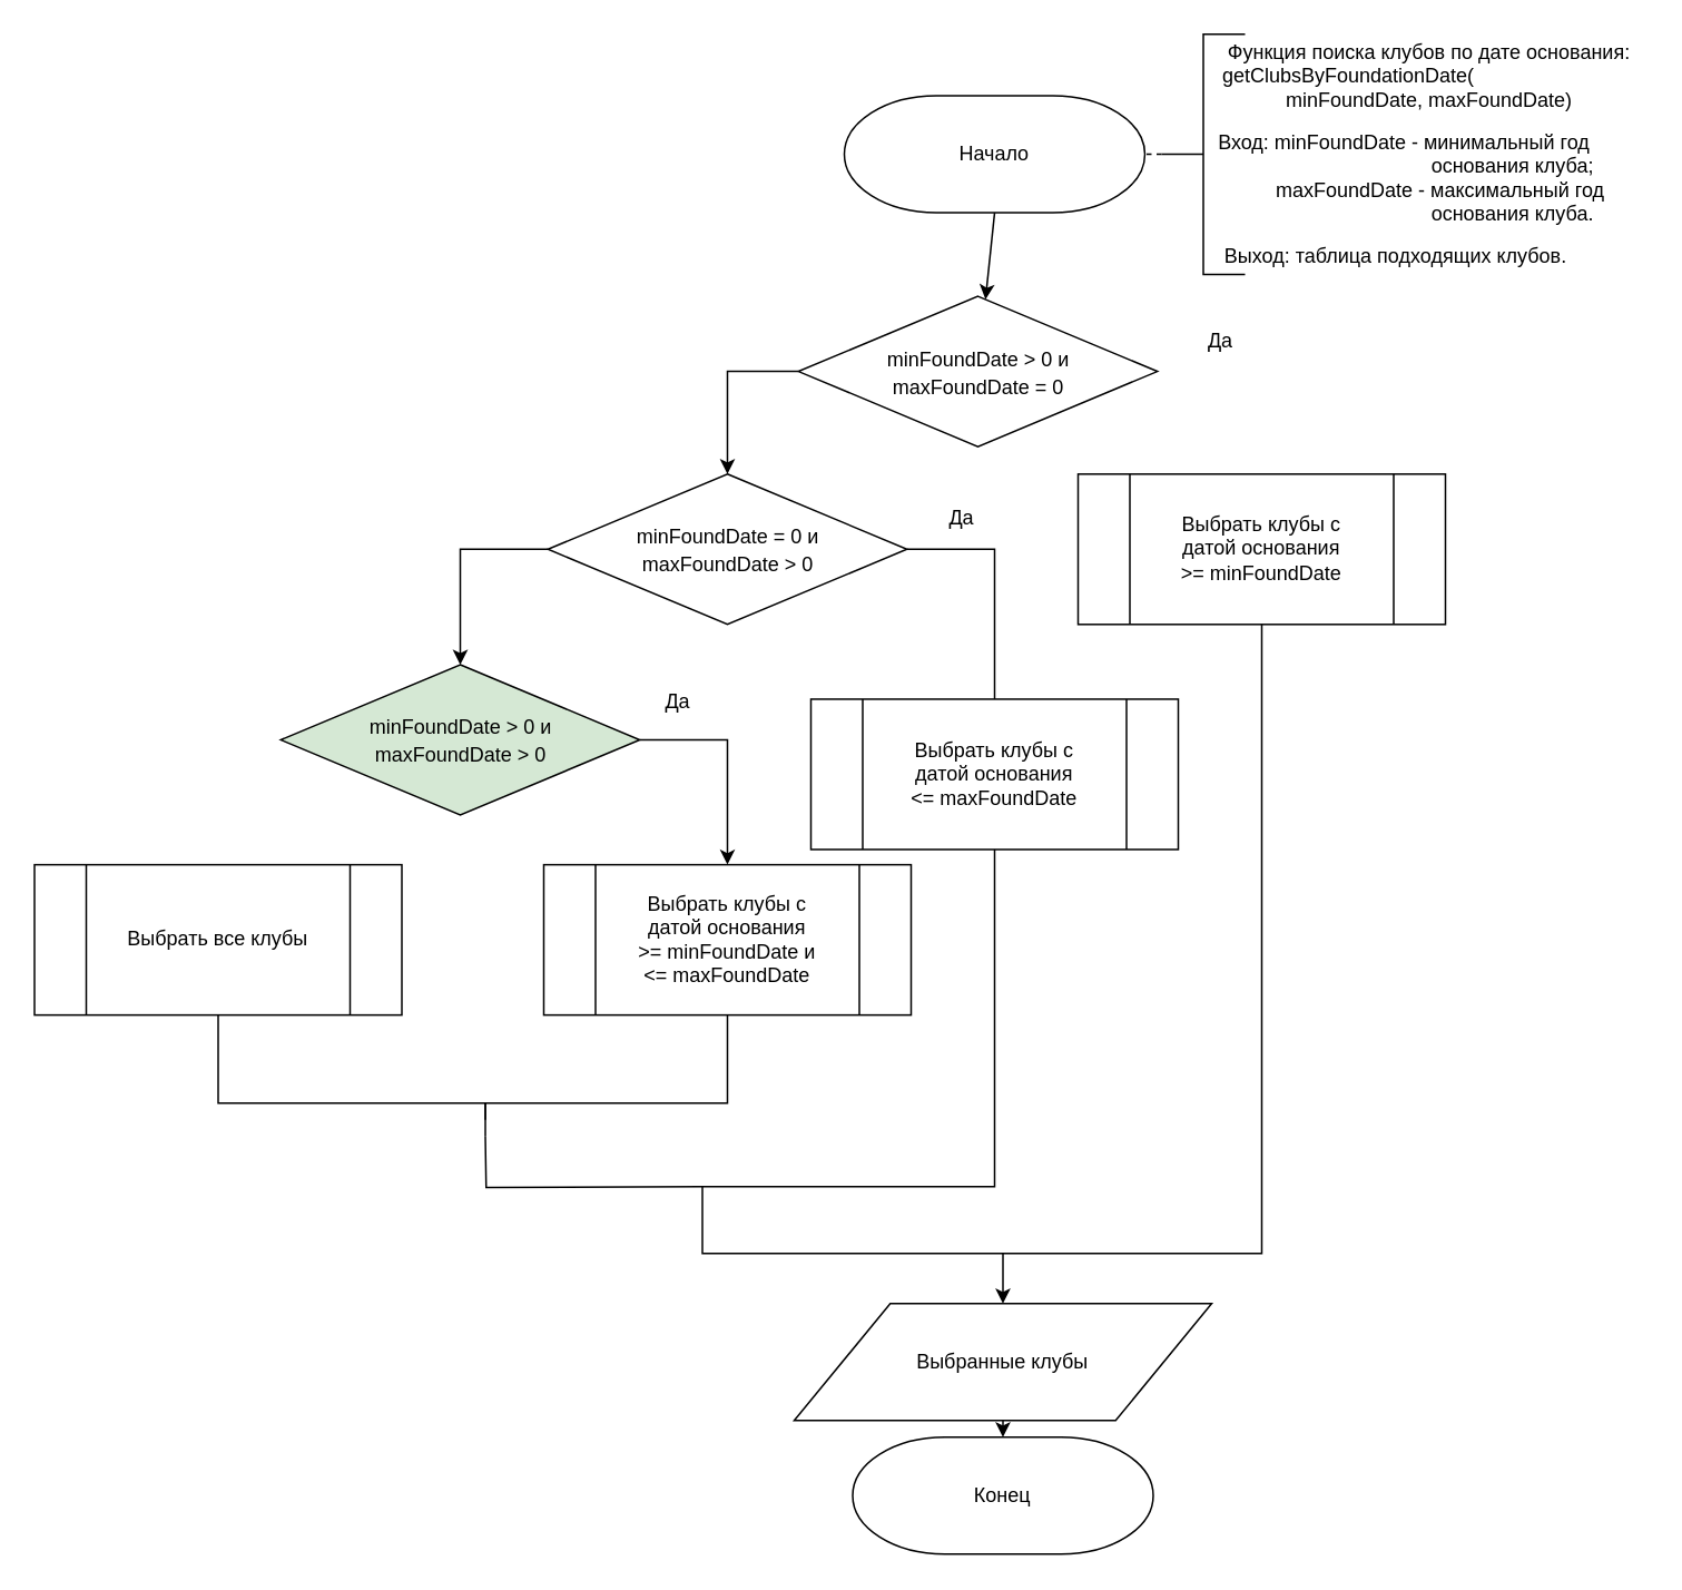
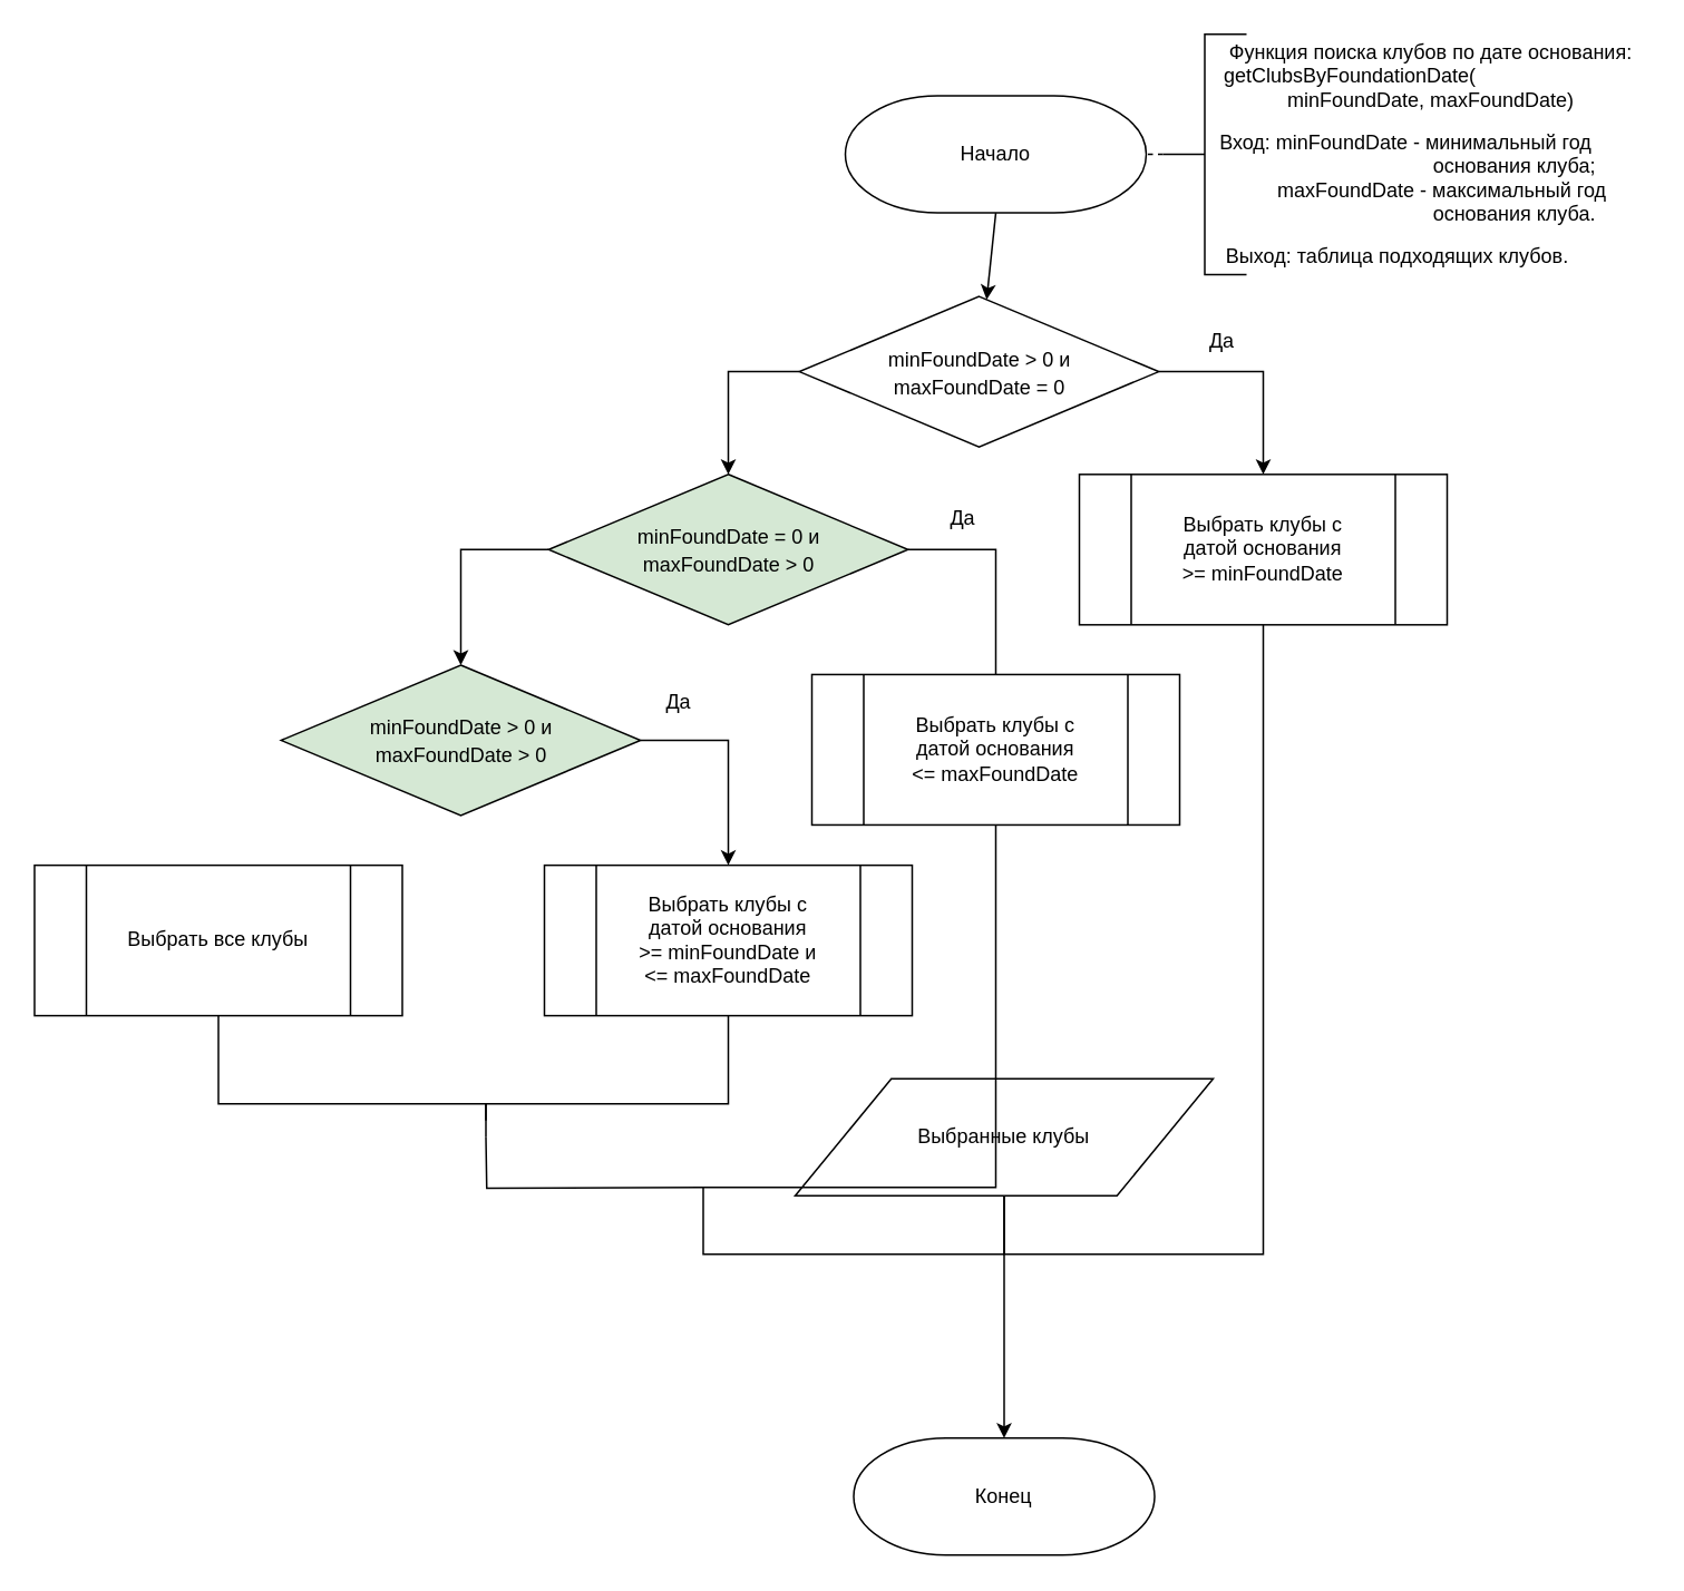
  <mxCell id="0" />
  <mxCell id="1" parent="0" />
  <mxCell id="2" style="edgeStyle=none;html=1;exitX=0.5;exitY=1;exitDx=0;exitDy=0;exitPerimeter=0;" edge="1" parent="1" source="3" target="6"><mxGeometry relative="1" as="geometry" /></mxCell>
  <mxCell id="3" value="Начало" style="strokeWidth=1;html=1;shape=mxgraph.flowchart.terminator;whiteSpace=wrap;" vertex="1" parent="1"><mxGeometry x="505" y="56.88" width="180" height="70" as="geometry" /></mxCell>
+ <mxCell id="4" style="edgeStyle=orthogonalEdgeStyle;html=1;exitX=1;exitY=0.5;exitDx=0;exitDy=0;entryX=0.5;entryY=0;entryDx=0;entryDy=0;endArrow=classic;endFill=1;rounded=0;" edge="1" parent="1" source="6" target="10"><mxGeometry relative="1" as="geometry" /></mxCell>
  <mxCell id="5" style="edgeStyle=orthogonalEdgeStyle;rounded=0;html=1;exitX=0;exitY=0.5;exitDx=0;exitDy=0;entryX=0.5;entryY=0;entryDx=0;entryDy=0;endArrow=classic;endFill=1;" edge="1" parent="1" source="6" target="20"><mxGeometry relative="1" as="geometry"><mxPoint x="440" y="283.37" as="targetPoint" /></mxGeometry></mxCell>
  <mxCell id="6" value="&lt;span style=&quot;font-size: 12px&quot;&gt;minFoundDate &amp;gt; 0 и&lt;br&gt;&lt;/span&gt;&lt;span style=&quot;font-size: 12px&quot;&gt;maxFoundDate = 0&lt;/span&gt;" style="rhombus;whiteSpace=wrap;html=1;fontSize=14;" vertex="1" parent="1"><mxGeometry x="477.5" y="176.88" width="215" height="90" as="geometry" /></mxCell>
  <mxCell id="7" style="edgeStyle=none;html=1;exitX=0;exitY=0.5;exitDx=0;exitDy=0;exitPerimeter=0;endArrow=none;endFill=0;dashed=1;" edge="1" parent="1" source="8" target="3"><mxGeometry relative="1" as="geometry" /></mxCell>
  <mxCell id="8" value="" style="strokeWidth=1;html=1;shape=mxgraph.flowchart.annotation_2;align=left;labelPosition=right;pointerEvents=1;" vertex="1" parent="1"><mxGeometry x="695" y="20" width="50" height="143.76" as="geometry" /></mxCell>
  <mxCell id="9" style="edgeStyle=orthogonalEdgeStyle;rounded=0;html=1;exitX=0.5;exitY=1;exitDx=0;exitDy=0;entryX=0.5;entryY=0;entryDx=0;entryDy=0;endArrow=classic;endFill=1;" edge="1" parent="1" source="10" target="16"><mxGeometry relative="1" as="geometry"><Array as="points"><mxPoint x="755" y="750" /><mxPoint x="600" y="750" /></Array></mxGeometry></mxCell>
  <mxCell id="10" value="Выбрать клубы&amp;nbsp;с &lt;br&gt;датой основания &lt;br&gt;&amp;gt;= minFoundDate" style="verticalLabelPosition=middle;verticalAlign=middle;html=1;shape=process;whiteSpace=wrap;rounded=0;size=0.14;arcSize=6;horizontal=1;align=center;labelPosition=center;" vertex="1" parent="1"><mxGeometry x="645" y="283.37" width="220" height="90" as="geometry" /></mxCell>
  <mxCell id="11" value="Функция поиска клубов&amp;nbsp;по дате основания:&lt;br&gt;&lt;span&gt;getClubsBy&lt;/span&gt;FoundationDate&lt;span&gt;(&amp;nbsp; &amp;nbsp; &amp;nbsp; &amp;nbsp; &amp;nbsp; &amp;nbsp; &amp;nbsp; &amp;nbsp; &amp;nbsp; &amp;nbsp; &amp;nbsp; &amp;nbsp; &amp;nbsp; &amp;nbsp; &amp;nbsp;&lt;br&gt;&lt;/span&gt;minFoundDate, maxFoundDate&lt;span&gt;)&lt;/span&gt;" style="text;html=1;align=center;verticalAlign=middle;resizable=0;points=[];autosize=1;strokeColor=none;fillColor=none;" vertex="1" parent="1"><mxGeometry x="725" y="20" width="260" height="50" as="geometry" /></mxCell>
  <mxCell id="12" value="Конец" style="strokeWidth=1;html=1;shape=mxgraph.flowchart.terminator;whiteSpace=wrap;" vertex="1" parent="1"><mxGeometry x="510" y="860" width="180" height="70" as="geometry" /></mxCell>
  <mxCell id="13" value="Выход: таблица подходящих клубов." style="text;html=1;align=center;verticalAlign=middle;resizable=0;points=[];autosize=1;strokeColor=none;fillColor=none;fontSize=12;" vertex="1" parent="1"><mxGeometry x="725" y="143.13" width="220" height="20" as="geometry" /></mxCell>
  <mxCell id="14" style="edgeStyle=orthogonalEdgeStyle;rounded=0;html=1;exitX=0.5;exitY=1;exitDx=0;exitDy=0;entryX=0.5;entryY=0;entryDx=0;entryDy=0;entryPerimeter=0;fontSize=12;endArrow=classic;endFill=1;" edge="1" parent="1" source="16" target="12"><mxGeometry relative="1" as="geometry" /></mxCell>
  <mxCell id="15" style="edgeStyle=orthogonalEdgeStyle;rounded=0;html=1;endArrow=none;endFill=0;" edge="1" parent="1"><mxGeometry relative="1" as="geometry"><mxPoint x="290" y="680" as="targetPoint" /><mxPoint x="420" y="710" as="sourcePoint" /></mxGeometry></mxCell>
- <mxCell id="16" value="Выбранные клубы" style="shape=parallelogram;html=1;strokeWidth=1;perimeter=parallelogramPerimeter;whiteSpace=wrap;rounded=0;arcSize=12;size=0.23;fontSize=12;" vertex="1" parent="1"><mxGeometry x="475" y="780" width="250" height="70" as="geometry" /></mxCell>
+ <mxCell id="16" value="Выбранные клубы" style="shape=parallelogram;html=1;strokeWidth=1;perimeter=parallelogramPerimeter;whiteSpace=wrap;rounded=0;arcSize=12;size=0.23;fontSize=12;" vertex="1" parent="1"><mxGeometry x="475" y="645" width="250" height="70" as="geometry" /></mxCell>
  <mxCell id="17" value="&amp;nbsp; &amp;nbsp; &amp;nbsp; &amp;nbsp; &amp;nbsp; &amp;nbsp; &amp;nbsp; &amp;nbsp;Вход:&amp;nbsp;minFoundDate - минимальный год&lt;br&gt;&amp;nbsp; &amp;nbsp; &amp;nbsp; &amp;nbsp; &amp;nbsp; &amp;nbsp; &amp;nbsp; &amp;nbsp; &amp;nbsp; &amp;nbsp; &amp;nbsp; &amp;nbsp; &amp;nbsp; &amp;nbsp; &amp;nbsp; &amp;nbsp; &amp;nbsp; &amp;nbsp; &amp;nbsp; &amp;nbsp; &amp;nbsp; &amp;nbsp; &amp;nbsp; &amp;nbsp; &amp;nbsp; &amp;nbsp; &amp;nbsp; основания клуба;&lt;br&gt;&lt;span style=&quot;white-space: pre&quot;&gt;&#09;&lt;/span&gt;&lt;span style=&quot;white-space: pre&quot;&gt;&#09;&lt;/span&gt;&lt;span style=&quot;white-space: pre&quot;&gt;&#09;&lt;/span&gt;&amp;nbsp; &amp;nbsp; maxFoundDate - максимальный год&lt;br&gt;&amp;nbsp; &amp;nbsp; &amp;nbsp; &amp;nbsp; &amp;nbsp; &amp;nbsp; &amp;nbsp; &amp;nbsp; &amp;nbsp; &amp;nbsp; &amp;nbsp; &amp;nbsp; &amp;nbsp; &amp;nbsp; &amp;nbsp; &amp;nbsp; &amp;nbsp; &amp;nbsp; &amp;nbsp; &amp;nbsp; &amp;nbsp; &amp;nbsp; &amp;nbsp; &amp;nbsp; &amp;nbsp; &amp;nbsp; &amp;nbsp; основания&amp;nbsp;клуба." style="text;html=1;align=center;verticalAlign=middle;resizable=0;points=[];autosize=1;strokeColor=none;fillColor=none;fontSize=12;" vertex="1" parent="1"><mxGeometry x="660" y="75.64" width="310" height="60" as="geometry" /></mxCell>
  <mxCell id="18" style="edgeStyle=orthogonalEdgeStyle;html=1;exitX=1;exitY=0.5;exitDx=0;exitDy=0;entryX=0.5;entryY=0;entryDx=0;entryDy=0;endArrow=none;endFill=1;rounded=0;" edge="1" parent="1" source="20" target="22"><mxGeometry relative="1" as="geometry" /></mxCell>
  <mxCell id="19" style="edgeStyle=orthogonalEdgeStyle;rounded=0;html=1;exitX=0;exitY=0.5;exitDx=0;exitDy=0;entryX=0.5;entryY=0;entryDx=0;entryDy=0;endArrow=classic;endFill=1;" edge="1" parent="1" source="20" target="24"><mxGeometry relative="1" as="geometry"><mxPoint x="280" y="389.86" as="targetPoint" /></mxGeometry></mxCell>
- <mxCell id="20" value="&lt;span style=&quot;font-size: 12px&quot;&gt;minFoundDate = 0 и&lt;br&gt;&lt;/span&gt;&lt;span style=&quot;font-size: 12px&quot;&gt;maxFoundDate &amp;gt; 0&lt;/span&gt;" style="rhombus;whiteSpace=wrap;html=1;fontSize=14;" vertex="1" parent="1"><mxGeometry x="327.5" y="283.37" width="215" height="90" as="geometry" /></mxCell>
+ <mxCell id="20" value="&lt;span style=&quot;font-size: 12px&quot;&gt;minFoundDate = 0 и&lt;br&gt;&lt;/span&gt;&lt;span style=&quot;font-size: 12px&quot;&gt;maxFoundDate &amp;gt; 0&lt;/span&gt;" style="rhombus;whiteSpace=wrap;html=1;fontSize=14;fillColor=#d5e8d4;" vertex="1" parent="1"><mxGeometry x="327.5" y="283.37" width="215" height="90" as="geometry" /></mxCell>
  <mxCell id="21" style="edgeStyle=orthogonalEdgeStyle;rounded=0;html=1;exitX=0.5;exitY=1;exitDx=0;exitDy=0;endArrow=none;endFill=0;" edge="1" parent="1" source="22"><mxGeometry relative="1" as="geometry"><mxPoint x="600" y="750" as="targetPoint" /><Array as="points"><mxPoint x="595" y="710" /><mxPoint x="420" y="710" /><mxPoint x="420" y="750" /></Array></mxGeometry></mxCell>
- <mxCell id="22" value="Выбрать клубы&amp;nbsp;с &lt;br&gt;датой основания &lt;br&gt;&amp;lt;= maxFoundDate" style="verticalLabelPosition=middle;verticalAlign=middle;html=1;shape=process;whiteSpace=wrap;rounded=0;size=0.14;arcSize=6;horizontal=1;align=center;labelPosition=center;" vertex="1" parent="1"><mxGeometry x="485" y="418.13" width="220" height="90" as="geometry" /></mxCell>
+ <mxCell id="22" value="Выбрать клубы&amp;nbsp;с &lt;br&gt;датой основания &lt;br&gt;&amp;lt;= maxFoundDate" style="verticalLabelPosition=middle;verticalAlign=middle;html=1;shape=process;whiteSpace=wrap;rounded=0;size=0.14;arcSize=6;horizontal=1;align=center;labelPosition=center;" vertex="1" parent="1"><mxGeometry x="485" y="403.13" width="220" height="90" as="geometry" /></mxCell>
  <mxCell id="23" style="edgeStyle=orthogonalEdgeStyle;html=1;exitX=1;exitY=0.5;exitDx=0;exitDy=0;entryX=0.5;entryY=0;entryDx=0;entryDy=0;endArrow=classic;endFill=1;rounded=0;" edge="1" parent="1" source="24" target="26"><mxGeometry relative="1" as="geometry" /></mxCell>
  <mxCell id="24" value="&lt;span style=&quot;font-size: 12px&quot;&gt;minFoundDate &amp;gt; 0 и&lt;br&gt;&lt;/span&gt;&lt;span style=&quot;font-size: 12px&quot;&gt;maxFoundDate &amp;gt; 0&lt;/span&gt;" style="rhombus;whiteSpace=wrap;html=1;fontSize=14;fillColor=#d5e8d4;" vertex="1" parent="1"><mxGeometry x="167.5" y="397.49" width="215" height="90" as="geometry" /></mxCell>
  <mxCell id="25" style="edgeStyle=orthogonalEdgeStyle;rounded=0;html=1;exitX=0.5;exitY=1;exitDx=0;exitDy=0;endArrow=none;endFill=0;" edge="1" parent="1" source="26"><mxGeometry relative="1" as="geometry"><mxPoint x="290" y="670" as="targetPoint" /><Array as="points"><mxPoint x="435" y="660" /><mxPoint x="290" y="660" /></Array></mxGeometry></mxCell>
  <mxCell id="26" value="Выбрать клубы&amp;nbsp;с &lt;br&gt;датой основания &lt;br&gt;&amp;gt;= minFoundDate и&lt;br&gt;&amp;lt;= maxFoundDate" style="verticalLabelPosition=middle;verticalAlign=middle;html=1;shape=process;whiteSpace=wrap;rounded=0;size=0.14;arcSize=6;horizontal=1;align=center;labelPosition=center;" vertex="1" parent="1"><mxGeometry x="325" y="517.25" width="220" height="90" as="geometry" /></mxCell>
  <mxCell id="27" style="edgeStyle=orthogonalEdgeStyle;html=1;exitX=0.5;exitY=1;exitDx=0;exitDy=0;endArrow=none;endFill=0;rounded=0;" edge="1" parent="1" source="28"><mxGeometry relative="1" as="geometry"><mxPoint x="290" y="680" as="targetPoint" /><Array as="points"><mxPoint x="130" y="660" /><mxPoint x="290" y="660" /></Array></mxGeometry></mxCell>
  <mxCell id="28" value="Выбрать все клубы" style="verticalLabelPosition=middle;verticalAlign=middle;html=1;shape=process;whiteSpace=wrap;rounded=0;size=0.14;arcSize=6;horizontal=1;align=center;labelPosition=center;" vertex="1" parent="1"><mxGeometry x="20" y="517.25" width="220" height="90" as="geometry" /></mxCell>
  <mxCell id="29" value="Да" style="text;html=1;align=center;verticalAlign=middle;resizable=0;points=[];autosize=1;strokeColor=none;fillColor=none;" vertex="1" parent="1"><mxGeometry x="390" y="410" width="30" height="20" as="geometry" /></mxCell>
  <mxCell id="30" value="Да" style="text;html=1;align=center;verticalAlign=middle;resizable=0;points=[];autosize=1;strokeColor=none;fillColor=none;" vertex="1" parent="1"><mxGeometry x="560" y="300" width="30" height="20" as="geometry" /></mxCell>
  <mxCell id="31" value="Да" style="text;html=1;align=center;verticalAlign=middle;resizable=0;points=[];autosize=1;strokeColor=none;fillColor=none;" vertex="1" parent="1"><mxGeometry x="715" y="194" width="30" height="20" as="geometry" /></mxCell>
